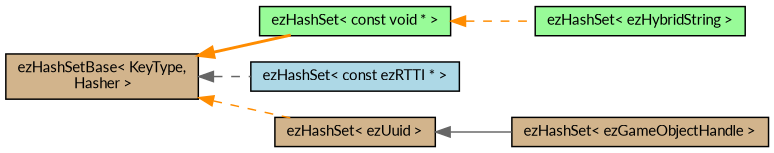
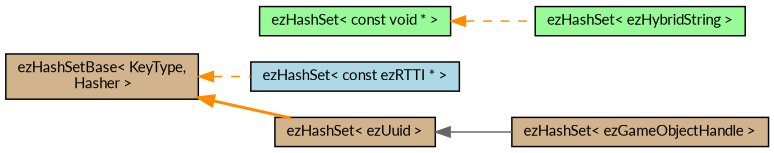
  digraph {
    fontname=Lato
    rankdir=LR
    node [color=black fillcolor=tan fontname=Lato fontsize=10 shape=record style=filled]
    edge [color=darkorange dir=back fontname=Lato fontsize=10 labelfontname=Helvetica labelfontsize=10 style=bold]
    n1 [fontcolor=black height=0.2 label="ezHashSetBase\< KeyType,\l Hasher \>" width=0.4]
    n2 [fillcolor=palegreen height=0.2 label="ezHashSet\< const void * \>" width=0.4]
    n3 [fillcolor=lightblue height=0.2 label="ezHashSet\< const ezRTTI * \>" width=0.4]
    n4 [height=0.2 label="ezHashSet\< ezUuid \>" width=0.4]
    n5 [fillcolor=palegreen height=0.2 label="ezHashSet\< ezHybridString \>" width=0.4]
    n6 [height=0.2 label="ezHashSet\< ezGameObjectHandle \>" width=0.4]
-   n1 -> n2
-   n1 -> n3 [color=gray40 style=dashed]
-   n1 -> n4 [style=dashed]
+   n1 -> n3 [style=dashed]
+   n1 -> n4
    n2 -> n5 [style=dashed]
    n4 -> n6 [color=gray40 style=solid]
  }
